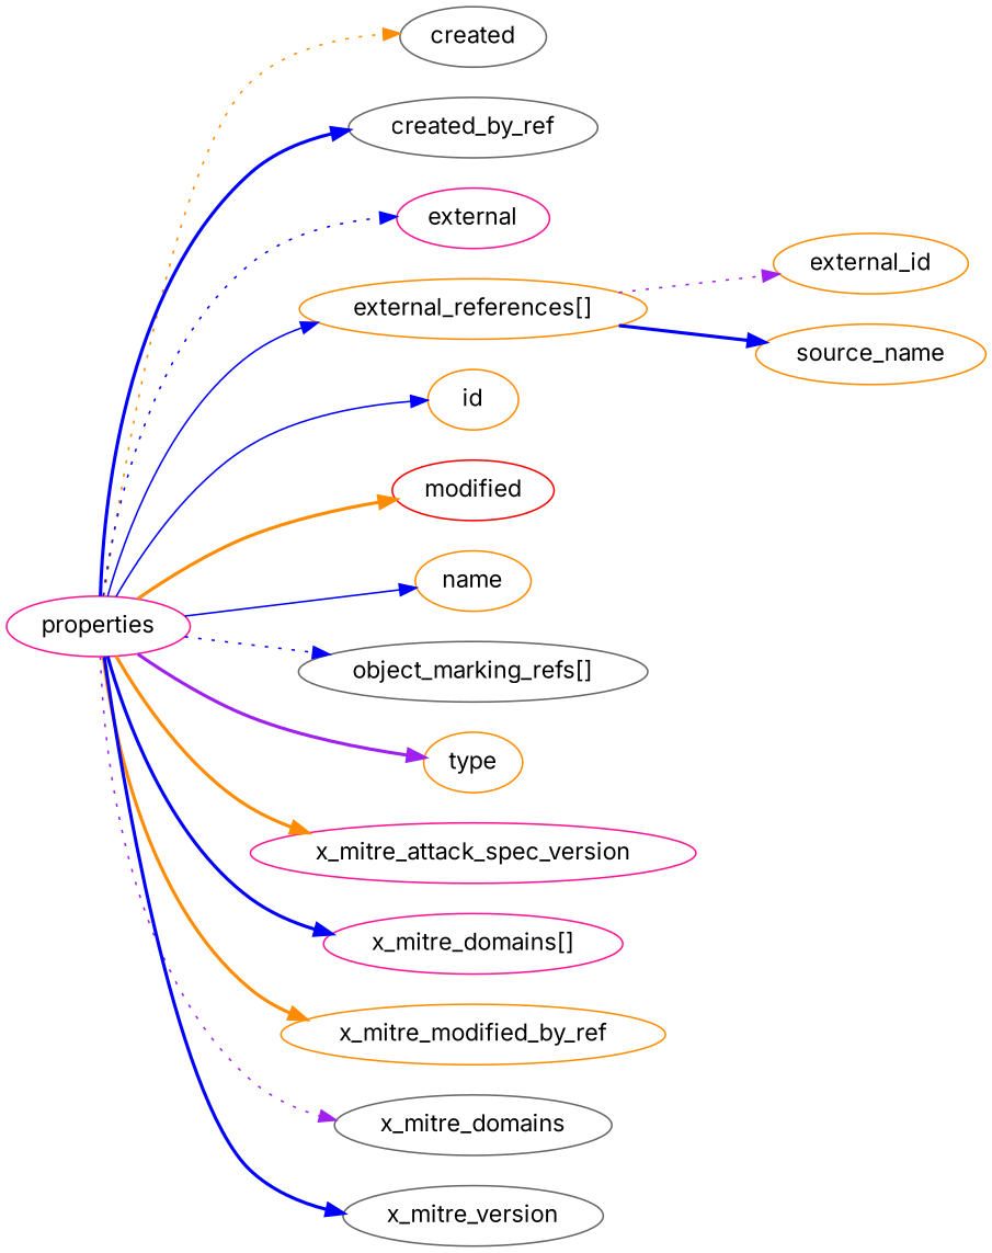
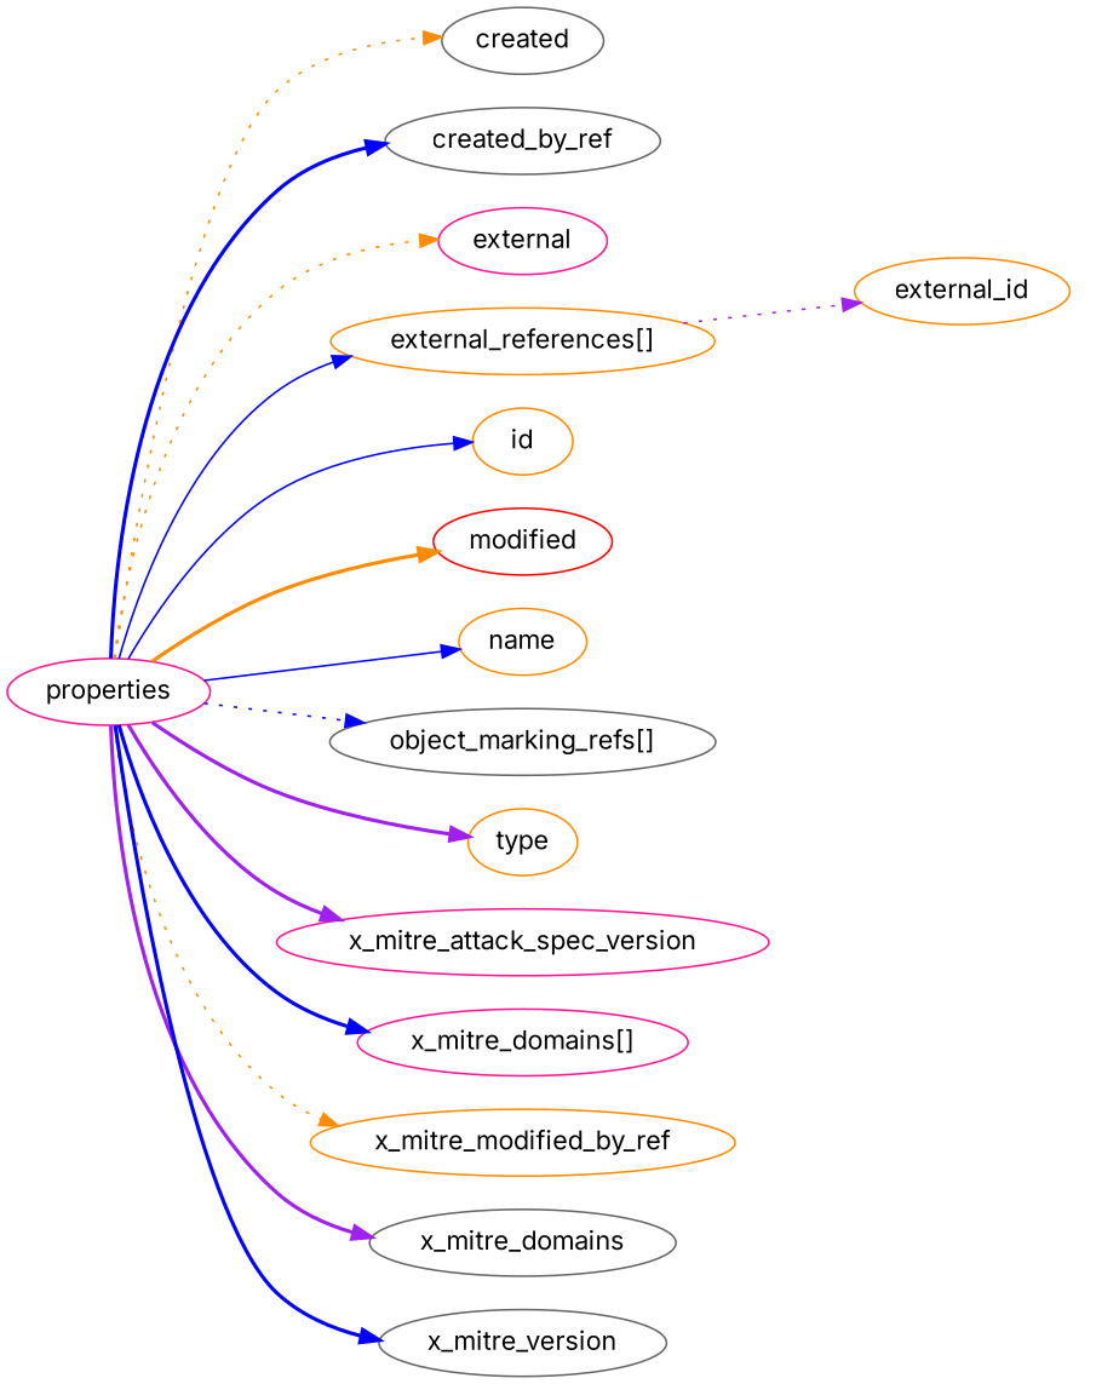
  digraph {
    fontname=Inter
    rankdir=LR
    node [color=darkorange fontname=Inter]
    edge [color=blue fontname=Inter style=bold]
    n1 [color=gray40 label=created]
    n2 [color=gray40 label=created_by_ref]
    n3 [color=deeppink label=external]
    n4 [label="external_references[]"]
    n5 [label=external_id]
-   n6 [label=source_name]
    n7 [label=id]
    n8 [color=red label=modified]
    n9 [label=name]
    n10 [color=gray40 label="object_marking_refs[]"]
    n11 [label=type]
    n12 [color=deeppink label=x_mitre_attack_spec_version]
    n13 [color=deeppink label="x_mitre_domains[]"]
    n14 [label=x_mitre_modified_by_ref]
    n15 [color=gray40 label=x_mitre_domains]
    n16 [color=gray40 label=x_mitre_version]
    properties [color=deeppink]
    n4 -> n5 [color=purple style=dotted]
-   n4 -> n6
    properties -> n1 [color=darkorange style=dotted]
    properties -> n2
-   properties -> n3 [style=dotted]
+   properties -> n3 [color=darkorange style=dotted]
    properties -> n4 [style=solid]
    properties -> n7 [style=solid]
    properties -> n8 [color=darkorange]
    properties -> n9 [style=solid]
    properties -> n10 [style=dotted]
    properties -> n11 [color=purple]
-   properties -> n12 [color=darkorange]
+   properties -> n12 [color=purple]
    properties -> n13
-   properties -> n14 [color=darkorange]
-   properties -> n15 [color=purple style=dotted]
+   properties -> n14 [color=darkorange style=dotted]
+   properties -> n15 [color=purple]
    properties -> n16
  }
